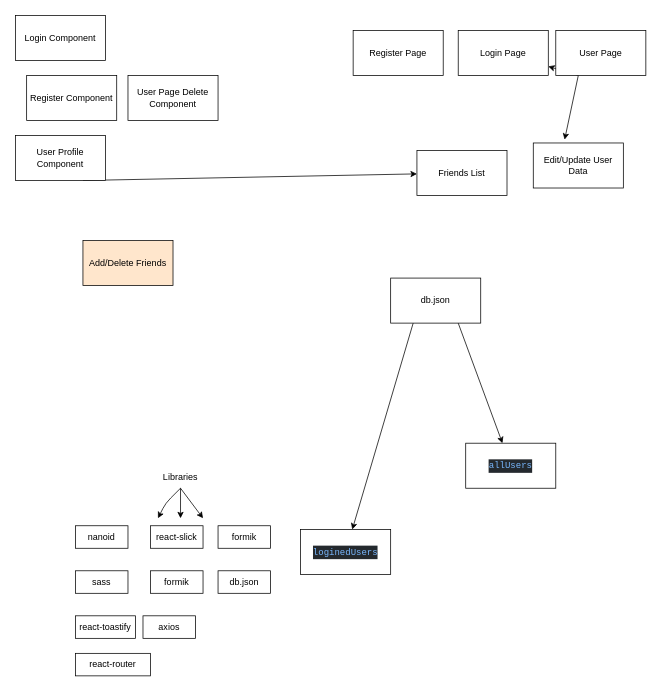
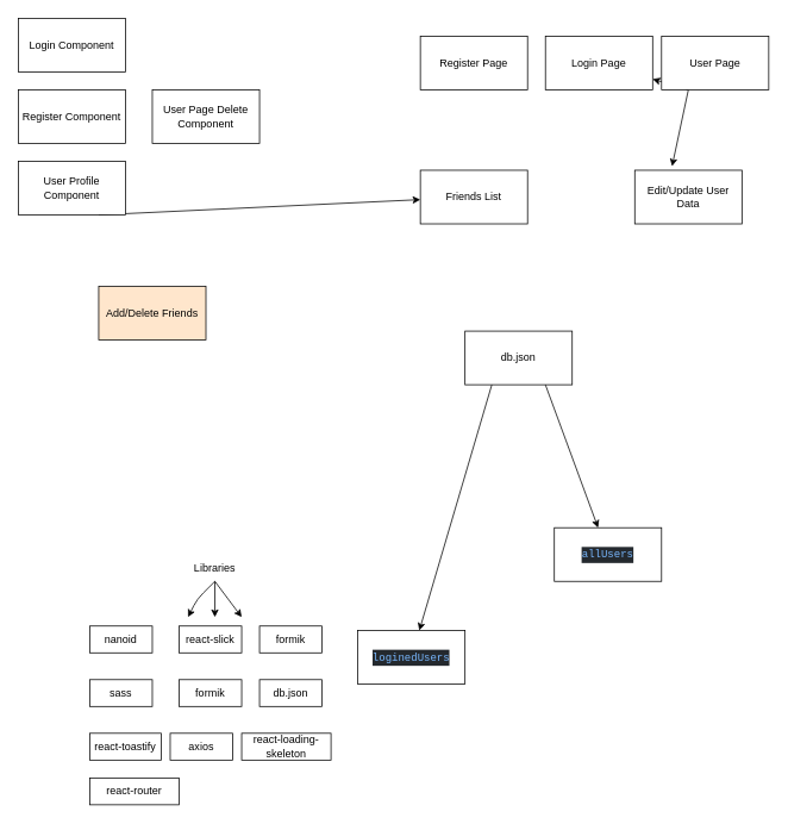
  <mxCell id="0" />
  <mxCell id="1" parent="0" />
  <mxCell id="2" value="Login Component" style="rounded=0;whiteSpace=wrap;html=1;" vertex="1" parent="1"><mxGeometry x="20" y="20" width="120" height="60" as="geometry" /></mxCell>
- <mxCell id="3" value="Register Component" style="rounded=0;whiteSpace=wrap;html=1;" vertex="1" parent="1"><mxGeometry x="35" y="100" width="120" height="60" as="geometry" /></mxCell>
+ <mxCell id="3" value="Register Component" style="rounded=0;whiteSpace=wrap;html=1;" vertex="1" parent="1"><mxGeometry x="20" y="100" width="120" height="60" as="geometry" /></mxCell>
  <mxCell id="4" style="edgeStyle=none;html=1;exitX=0.25;exitY=1;exitDx=0;exitDy=0;entryX=0.348;entryY=-0.074;entryDx=0;entryDy=0;entryPerimeter=0;" edge="1" parent="1" source="6" target="11"><mxGeometry relative="1" as="geometry" /></mxCell>
  <mxCell id="5" style="edgeStyle=none;html=1;exitX=0.25;exitY=1;exitDx=0;exitDy=0;" edge="1" parent="1" source="6" target="7"><mxGeometry relative="1" as="geometry"><mxPoint x="520" y="260" as="targetPoint" /></mxGeometry></mxCell>
  <mxCell id="6" value="User Page&lt;br&gt;" style="rounded=0;whiteSpace=wrap;html=1;" vertex="1" parent="1"><mxGeometry x="740" y="40" width="120" height="60" as="geometry" /></mxCell>
  <mxCell id="7" value="Login Page&lt;br&gt;" style="rounded=0;whiteSpace=wrap;html=1;" vertex="1" parent="1"><mxGeometry x="610" y="40" width="120" height="60" as="geometry" /></mxCell>
  <mxCell id="8" value="Register Page" style="rounded=0;whiteSpace=wrap;html=1;" vertex="1" parent="1"><mxGeometry x="470" y="40" width="120" height="60" as="geometry" /></mxCell>
  <mxCell id="9" style="edgeStyle=none;html=1;exitX=0.75;exitY=1;exitDx=0;exitDy=0;" edge="1" parent="1" source="10" target="12"><mxGeometry relative="1" as="geometry" /></mxCell>
  <mxCell id="10" value="User Profile Component" style="rounded=0;whiteSpace=wrap;html=1;" vertex="1" parent="1"><mxGeometry x="20" y="180" width="120" height="60" as="geometry" /></mxCell>
  <mxCell id="11" value="Edit/Update User Data" style="rounded=0;whiteSpace=wrap;html=1;" vertex="1" parent="1"><mxGeometry x="710" y="190" width="120" height="60" as="geometry" /></mxCell>
- <mxCell id="12" value="Friends List" style="rounded=0;whiteSpace=wrap;html=1;" vertex="1" parent="1"><mxGeometry x="555" y="200" width="120" height="60" as="geometry" /></mxCell>
+ <mxCell id="12" value="Friends List" style="rounded=0;whiteSpace=wrap;html=1;" vertex="1" parent="1"><mxGeometry x="470" y="190" width="120" height="60" as="geometry" /></mxCell>
  <mxCell id="13" value="Add/Delete Friends" style="rounded=0;whiteSpace=wrap;html=1;fillColor=#ffe6cc;" vertex="1" parent="1"><mxGeometry x="110" y="320" width="120" height="60" as="geometry" /></mxCell>
  <mxCell id="14" style="edgeStyle=none;html=1;exitX=0.25;exitY=1;exitDx=0;exitDy=0;" edge="1" parent="1" source="16" target="18"><mxGeometry relative="1" as="geometry"><mxPoint x="460" y="600" as="targetPoint" /></mxGeometry></mxCell>
  <mxCell id="15" style="edgeStyle=none;html=1;exitX=0.75;exitY=1;exitDx=0;exitDy=0;" edge="1" parent="1" source="16" target="17"><mxGeometry relative="1" as="geometry"><mxPoint x="680" y="620" as="targetPoint" /></mxGeometry></mxCell>
  <mxCell id="16" value="db.json&lt;br&gt;" style="rounded=0;whiteSpace=wrap;html=1;" vertex="1" parent="1"><mxGeometry x="520" y="370" width="120" height="60" as="geometry" /></mxCell>
  <mxCell id="17" value="&lt;div style=&quot;color: rgb(225, 228, 232); background-color: rgb(36, 41, 46); font-family: Menlo, Monaco, &amp;quot;Courier New&amp;quot;, monospace; line-height: 18px;&quot;&gt;&lt;span style=&quot;color: #79b8ff;&quot;&gt;allUsers&lt;/span&gt;&lt;/div&gt;" style="rounded=0;whiteSpace=wrap;html=1;" vertex="1" parent="1"><mxGeometry x="620" y="590" width="120" height="60" as="geometry" /></mxCell>
  <mxCell id="18" value="&lt;div style=&quot;color: rgb(225, 228, 232); background-color: rgb(36, 41, 46); font-family: Menlo, Monaco, &amp;quot;Courier New&amp;quot;, monospace; line-height: 18px;&quot;&gt;&lt;span style=&quot;color: #79b8ff;&quot;&gt;loginedUsers&lt;/span&gt;&lt;/div&gt;" style="rounded=0;whiteSpace=wrap;html=1;" vertex="1" parent="1"><mxGeometry x="400" y="705" width="120" height="60" as="geometry" /></mxCell>
  <mxCell id="19" value="Libraries" style="text;html=1;strokeColor=none;fillColor=none;align=center;verticalAlign=middle;whiteSpace=wrap;rounded=0;" vertex="1" parent="1"><mxGeometry x="210" y="620" width="60" height="30" as="geometry" /></mxCell>
  <mxCell id="20" value="" style="endArrow=classic;html=1;exitX=0.5;exitY=1;exitDx=0;exitDy=0;" edge="1" parent="1" source="19"><mxGeometry width="50" height="50" relative="1" as="geometry"><mxPoint x="210" y="660" as="sourcePoint" /><mxPoint x="240" y="690" as="targetPoint" /></mxGeometry></mxCell>
  <mxCell id="21" value="" style="endArrow=classic;html=1;" edge="1" parent="1"><mxGeometry width="50" height="50" relative="1" as="geometry"><mxPoint x="240" y="650" as="sourcePoint" /><mxPoint x="210" y="690" as="targetPoint" /><Array as="points"><mxPoint x="220" y="670" /></Array></mxGeometry></mxCell>
  <mxCell id="22" value="" style="endArrow=classic;html=1;exitX=0.5;exitY=1;exitDx=0;exitDy=0;" edge="1" parent="1" source="19"><mxGeometry width="50" height="50" relative="1" as="geometry"><mxPoint x="250" y="660" as="sourcePoint" /><mxPoint x="270" y="690" as="targetPoint" /><Array as="points" /></mxGeometry></mxCell>
  <mxCell id="23" value="nanoid" style="rounded=0;whiteSpace=wrap;html=1;" vertex="1" parent="1"><mxGeometry x="100" y="700" width="70" height="30" as="geometry" /></mxCell>
  <mxCell id="24" value="react-slick" style="rounded=0;whiteSpace=wrap;html=1;" vertex="1" parent="1"><mxGeometry x="200" y="700" width="70" height="30" as="geometry" /></mxCell>
  <mxCell id="25" value="formik&lt;span style=&quot;color: rgba(0, 0, 0, 0); font-family: monospace; font-size: 0px; text-align: start;&quot;&gt;%3CmxGraphModel%3E%3Croot%3E%3CmxCell%20id%3D%220%22%2F%3E%3CmxCell%20id%3D%221%22%20parent%3D%220%22%2F%3E%3CmxCell%20id%3D%222%22%20value%3D%22react-slick%22%20style%3D%22rounded%3D0%3BwhiteSpace%3Dwrap%3Bhtml%3D1%3B%22%20vertex%3D%221%22%20parent%3D%221%22%3E%3CmxGeometry%20x%3D%22190%22%20y%3D%22720%22%20width%3D%2270%22%20height%3D%2230%22%20as%3D%22geometry%22%2F%3E%3C%2FmxCell%3E%3C%2Froot%3E%3C%2FmxGraphModel%3E&lt;/span&gt;" style="rounded=0;whiteSpace=wrap;html=1;" vertex="1" parent="1"><mxGeometry x="290" y="700" width="70" height="30" as="geometry" /></mxCell>
  <mxCell id="26" value="formik&lt;span style=&quot;color: rgba(0, 0, 0, 0); font-family: monospace; font-size: 0px; text-align: start;&quot;&gt;%3CmxGraphModel%3E%3Croot%3E%3CmxCell%20id%3D%220%22%2F%3E%3CmxCell%20id%3D%221%22%20parent%3D%220%22%2F%3E%3CmxCell%20id%3D%222%22%20value%3D%22react-slick%22%20style%3D%22rounded%3D0%3BwhiteSpace%3Dwrap%3Bhtml%3D1%3B%22%20vertex%3D%221%22%20parent%3D%221%22%3E%3CmxGeometry%20x%3D%22190%22%20y%3D%22720%22%20width%3D%2270%22%20height%3D%2230%22%20as%3D%22geometry%22%2F%3E%3C%2FmxCell%3E%3C%2Froot%3E%3C%2FmxGraphModel%3E&lt;/span&gt;" style="rounded=0;whiteSpace=wrap;html=1;" vertex="1" parent="1"><mxGeometry x="200" y="760" width="70" height="30" as="geometry" /></mxCell>
  <mxCell id="27" value="db.json" style="rounded=0;whiteSpace=wrap;html=1;" vertex="1" parent="1"><mxGeometry x="290" y="760" width="70" height="30" as="geometry" /></mxCell>
  <mxCell id="28" value="sass" style="rounded=0;whiteSpace=wrap;html=1;" vertex="1" parent="1"><mxGeometry x="100" y="760" width="70" height="30" as="geometry" /></mxCell>
  <mxCell id="29" value="react-toastify" style="rounded=0;whiteSpace=wrap;html=1;" vertex="1" parent="1"><mxGeometry x="100" y="820" width="80" height="30" as="geometry" /></mxCell>
+ <mxCell id="30" value="react-loading-skeleton" style="rounded=0;whiteSpace=wrap;html=1;" vertex="1" parent="1"><mxGeometry x="270" y="820" width="100" height="30" as="geometry" /></mxCell>
  <mxCell id="31" value="axios" style="rounded=0;whiteSpace=wrap;html=1;" vertex="1" parent="1"><mxGeometry x="190" y="820" width="70" height="30" as="geometry" /></mxCell>
  <mxCell id="32" value="react-router" style="rounded=0;whiteSpace=wrap;html=1;" vertex="1" parent="1"><mxGeometry x="100" y="870" width="100" height="30" as="geometry" /></mxCell>
  <mxCell id="33" value="User Page Delete Component" style="rounded=0;whiteSpace=wrap;html=1;" vertex="1" parent="1"><mxGeometry x="170" y="100" width="120" height="60" as="geometry" /></mxCell>
